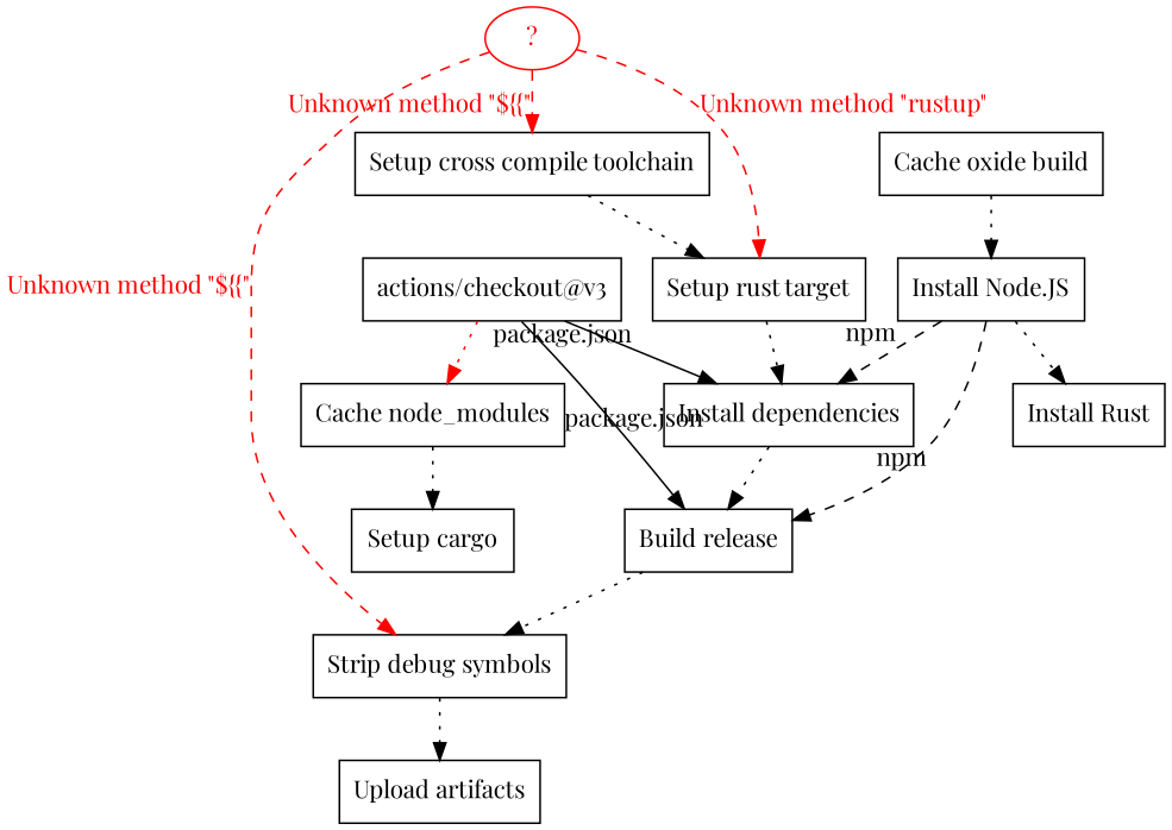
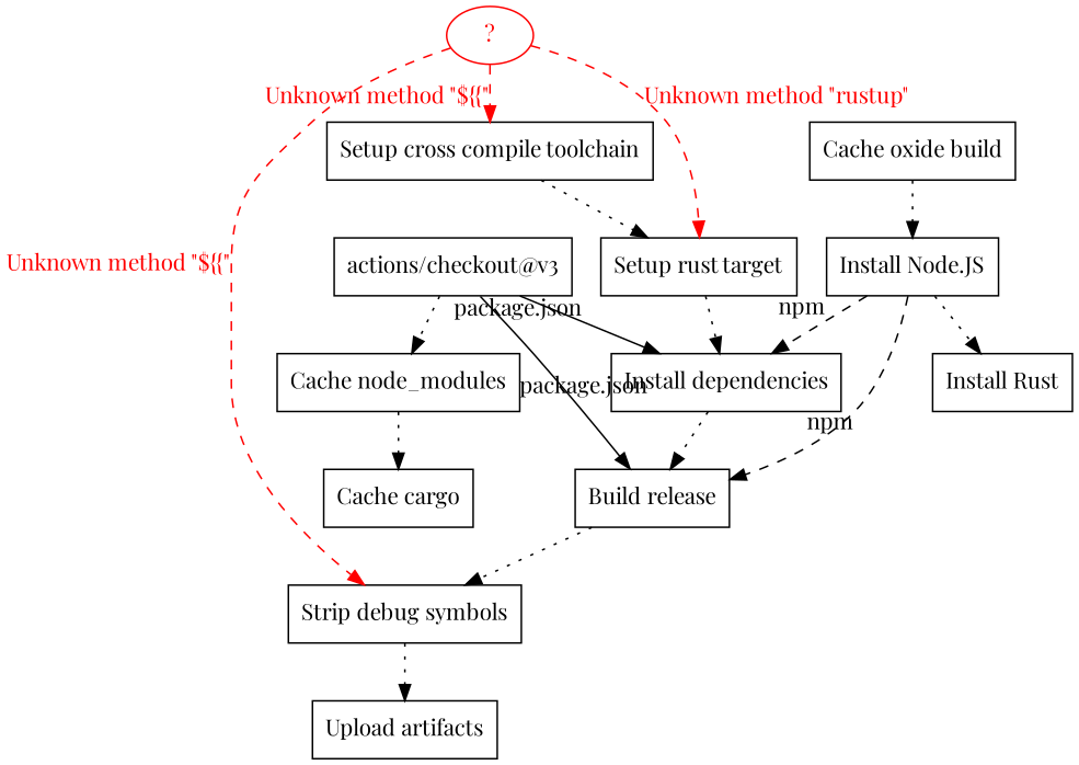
  digraph {
    fontname="Playfair Display"
    node [fontname="Playfair Display" shape=rect]
    edge [fontname="Playfair Display" style=dotted]
    "actions/checkout@v3"
    "Cache node_modules"
    "Install dependencies"
    "Build release"
-   "Cache cargo" [label="Setup cargo"]
+   "Cache cargo"
    "Strip debug symbols"
    "Cache oxide build"
    "Install Node.JS"
    "Install Rust"
    "Setup cross compile toolchain"
    "Setup rust target"
    "Upload artifacts"
    "?" [color=red fontcolor=red shape=ellipse]
-   "actions/checkout@v3" -> "Cache node_modules" [color=red]
+   "actions/checkout@v3" -> "Cache node_modules"
    "actions/checkout@v3" -> "Install dependencies" [decorate=false xlabel="package.json" style=""]
    "actions/checkout@v3" -> "Build release" [decorate=false xlabel="package.json" style=""]
    "Cache node_modules" -> "Cache cargo"
    "Install dependencies" -> "Build release"
    "Build release" -> "Strip debug symbols"
    "Strip debug symbols" -> "Upload artifacts"
    "Cache oxide build" -> "Install Node.JS"
    "Install Node.JS" -> "Install dependencies" [style=dashed xlabel=npm]
    "Install Node.JS" -> "Build release" [style=dashed xlabel=npm]
    "Install Node.JS" -> "Install Rust"
    "Setup cross compile toolchain" -> "Setup rust target"
    "Setup rust target" -> "Install dependencies"
    "?" -> "Strip debug symbols" [color=red fontcolor=red style=dashed xlabel="Unknown method \"${{\""]
    "?" -> "Setup cross compile toolchain" [color=red fontcolor=red style=dashed xlabel="Unknown method \"${{\""]
    "?" -> "Setup rust target" [color=red fontcolor=red style=dashed xlabel="Unknown method \"rustup\""]
  }
